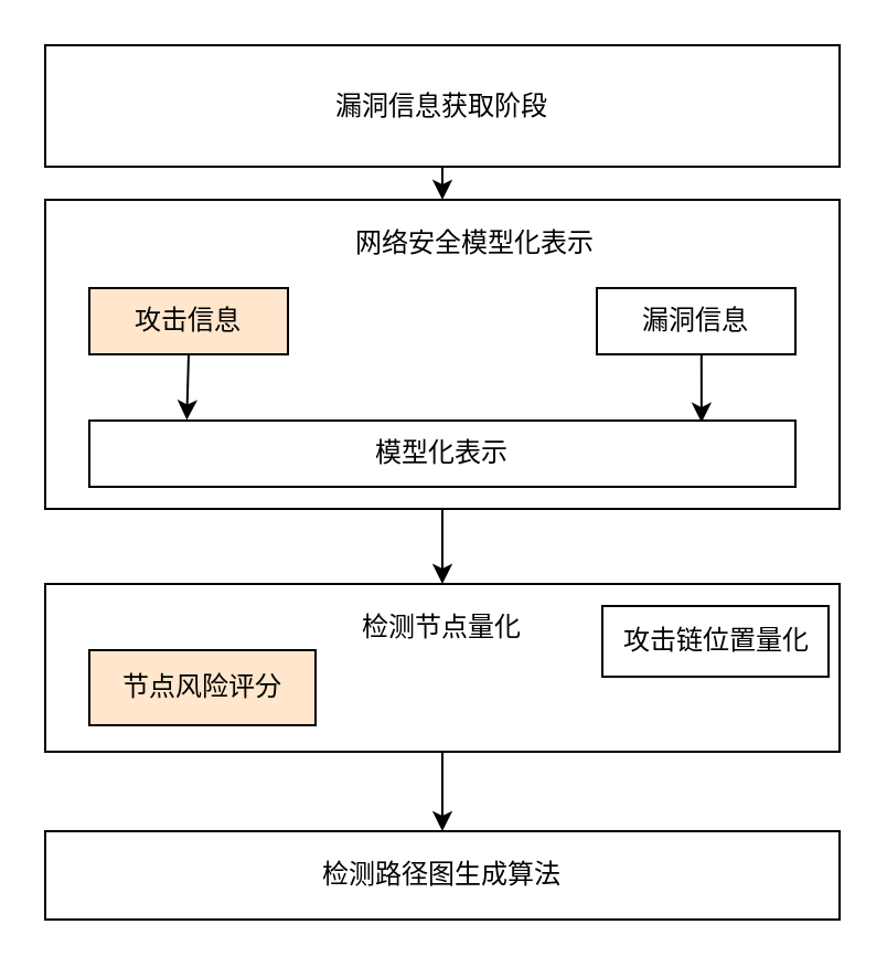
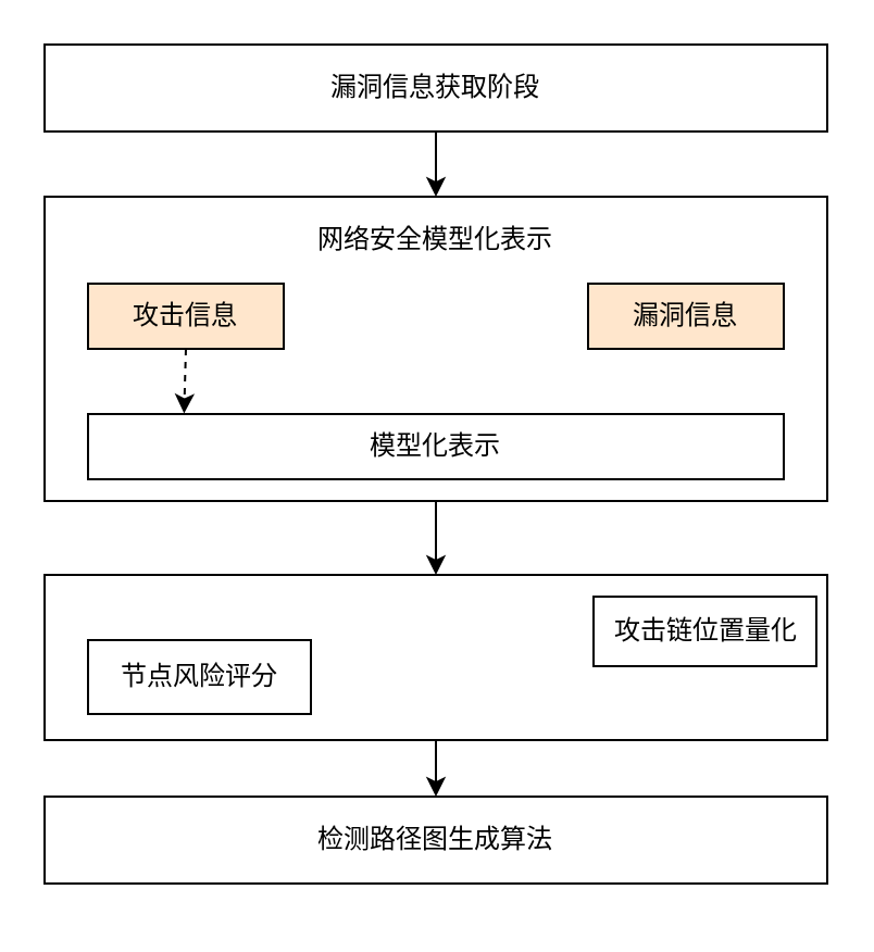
  <mxCell id="0" />
  <mxCell id="1" parent="0" />
  <mxCell id="2" style="edgeStyle=orthogonalEdgeStyle;rounded=0;orthogonalLoop=1;jettySize=auto;html=1;exitX=0.5;exitY=1;exitDx=0;exitDy=0;entryX=0.5;entryY=0;entryDx=0;entryDy=0;" edge="1" parent="1" source="3" target="5"><mxGeometry relative="1" as="geometry" /></mxCell>
- <mxCell id="3" value="漏洞信息获取阶段" style="rounded=0;whiteSpace=wrap;html=1;" vertex="1" parent="1"><mxGeometry x="20" y="20" width="360" height="55" as="geometry" /></mxCell>
+ <mxCell id="3" value="漏洞信息获取阶段" style="rounded=0;whiteSpace=wrap;html=1;" vertex="1" parent="1"><mxGeometry x="20" y="20" width="360" height="40" as="geometry" /></mxCell>
  <mxCell id="4" style="edgeStyle=orthogonalEdgeStyle;rounded=0;orthogonalLoop=1;jettySize=auto;html=1;exitX=0.5;exitY=1;exitDx=0;exitDy=0;entryX=0.5;entryY=0;entryDx=0;entryDy=0;" edge="1" parent="1" source="5" target="13"><mxGeometry relative="1" as="geometry" /></mxCell>
  <mxCell id="5" value="" style="rounded=0;whiteSpace=wrap;html=1;" vertex="1" parent="1"><mxGeometry x="20" y="90" width="360" height="140" as="geometry" /></mxCell>
- <mxCell id="6" style="edgeStyle=orthogonalEdgeStyle;rounded=0;orthogonalLoop=1;jettySize=auto;html=1;exitX=0.5;exitY=1;exitDx=0;exitDy=0;entryX=0.138;entryY=-0.01;entryDx=0;entryDy=0;entryPerimeter=0;" edge="1" parent="1" source="7" target="10"><mxGeometry relative="1" as="geometry" /></mxCell>
+ <mxCell id="6" style="edgeStyle=orthogonalEdgeStyle;rounded=0;orthogonalLoop=1;jettySize=auto;html=1;exitX=0.5;exitY=1;exitDx=0;exitDy=0;entryX=0.138;entryY=-0.01;entryDx=0;entryDy=0;entryPerimeter=0;dashed=1;" edge="1" parent="1" source="7" target="10"><mxGeometry relative="1" as="geometry" /></mxCell>
  <mxCell id="7" value="攻击信息" style="rounded=0;whiteSpace=wrap;html=1;fillColor=#ffe6cc;" vertex="1" parent="1"><mxGeometry x="40" y="130" width="90" height="30" as="geometry" /></mxCell>
- <mxCell id="8" style="edgeStyle=orthogonalEdgeStyle;rounded=0;orthogonalLoop=1;jettySize=auto;html=1;exitX=0.5;exitY=1;exitDx=0;exitDy=0;entryX=0.867;entryY=0.03;entryDx=0;entryDy=0;entryPerimeter=0;" edge="1" parent="1" source="9" target="10"><mxGeometry relative="1" as="geometry" /></mxCell>
- <mxCell id="9" value="漏洞信息" style="rounded=0;whiteSpace=wrap;html=1;" vertex="1" parent="1"><mxGeometry x="270" y="130" width="90" height="30" as="geometry" /></mxCell>
+ <mxCell id="9" value="漏洞信息" style="rounded=0;whiteSpace=wrap;html=1;fillColor=#ffe6cc;" vertex="1" parent="1"><mxGeometry x="270" y="130" width="90" height="30" as="geometry" /></mxCell>
  <mxCell id="10" value="模型化表示" style="rounded=0;whiteSpace=wrap;html=1;" vertex="1" parent="1"><mxGeometry x="40" y="190" width="320" height="30" as="geometry" /></mxCell>
- <mxCell id="11" value="网络安全模型化表示" style="text;html=1;strokeColor=none;fillColor=none;align=center;verticalAlign=middle;whiteSpace=wrap;rounded=0;" vertex="1" parent="1"><mxGeometry x="155" y="100" width="120" height="20" as="geometry" /></mxCell>
+ <mxCell id="11" value="网络安全模型化表示" style="text;html=1;strokeColor=none;fillColor=none;align=center;verticalAlign=middle;whiteSpace=wrap;rounded=0;" vertex="1" parent="1"><mxGeometry x="140" y="100" width="120" height="20" as="geometry" /></mxCell>
  <mxCell id="12" style="edgeStyle=orthogonalEdgeStyle;rounded=0;orthogonalLoop=1;jettySize=auto;html=1;exitX=0.5;exitY=1;exitDx=0;exitDy=0;entryX=0.5;entryY=0;entryDx=0;entryDy=0;" edge="1" parent="1" source="13" target="17"><mxGeometry relative="1" as="geometry" /></mxCell>
  <mxCell id="13" value="" style="rounded=0;whiteSpace=wrap;html=1;" vertex="1" parent="1"><mxGeometry x="20" y="264" width="360" height="76" as="geometry" /></mxCell>
- <mxCell id="14" value="检测节点量化" style="text;html=1;strokeColor=none;fillColor=none;align=center;verticalAlign=middle;whiteSpace=wrap;rounded=0;" vertex="1" parent="1"><mxGeometry x="140" y="274" width="120" height="20" as="geometry" /></mxCell>
- <mxCell id="15" value="节点风险评分" style="rounded=0;whiteSpace=wrap;html=1;fillColor=#ffe6cc;" vertex="1" parent="1"><mxGeometry x="40" y="294" width="102.5" height="34" as="geometry" /></mxCell>
+ <mxCell id="15" value="节点风险评分" style="rounded=0;whiteSpace=wrap;html=1;" vertex="1" parent="1"><mxGeometry x="40" y="294" width="102.5" height="34" as="geometry" /></mxCell>
  <mxCell id="16" value="攻击链位置量化" style="rounded=0;whiteSpace=wrap;html=1;" vertex="1" parent="1"><mxGeometry x="272.5" y="274" width="102.5" height="32" as="geometry" /></mxCell>
- <mxCell id="17" value="检测路径图生成算法" style="rounded=0;whiteSpace=wrap;html=1;" vertex="1" parent="1"><mxGeometry x="20" y="376" width="360" height="40" as="geometry" /></mxCell>
+ <mxCell id="17" value="检测路径图生成算法" style="rounded=0;whiteSpace=wrap;html=1;" vertex="1" parent="1"><mxGeometry x="20" y="366" width="360" height="40" as="geometry" /></mxCell>
